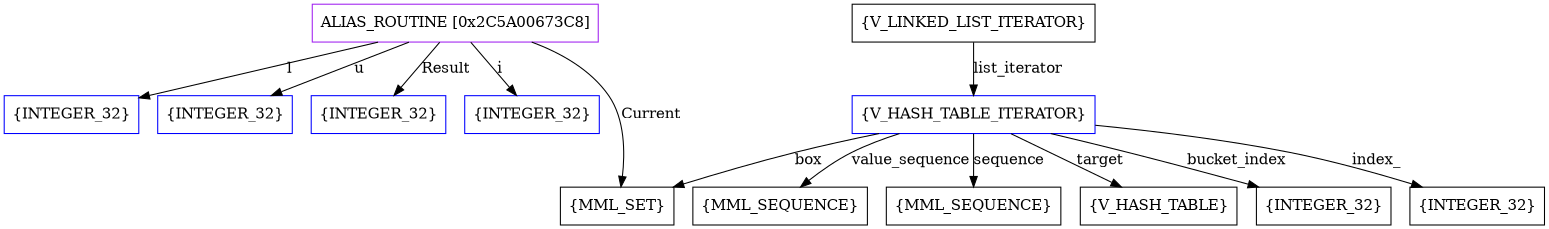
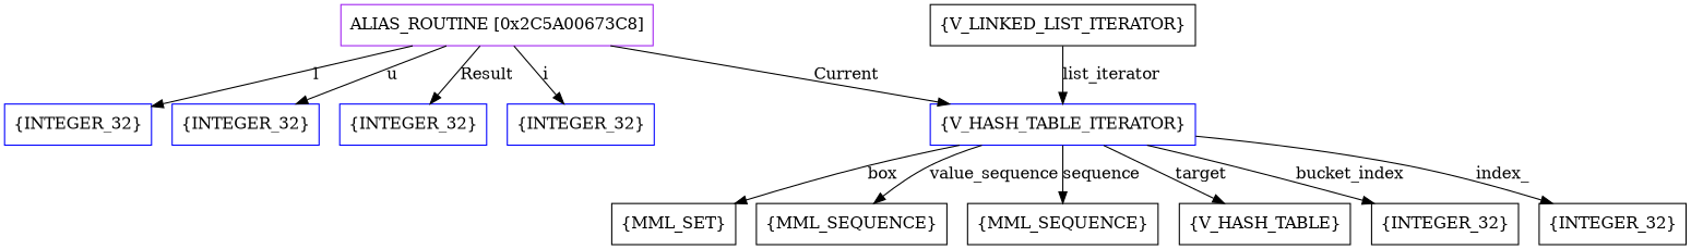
  digraph {
    node [shape=box]
    n1 [color=purple label=<ALIAS_ROUTINE [0x2C5A00673C8]>]
    n2 [color=blue label=<{V_HASH_TABLE_ITERATOR}>]
    n3 [color=blue label=<{INTEGER_32}>]
    n4 [color=blue label=<{INTEGER_32}>]
    n5 [color=blue label=<{INTEGER_32}>]
    n6 [color=blue label=<{INTEGER_32}>]
    n7 [label=<{INTEGER_32}>]
    n8 [label=<{MML_SET}>]
    n9 [label=<{MML_SEQUENCE}>]
    n10 [label=<{MML_SEQUENCE}>]
    n11 [label=<{V_HASH_TABLE}>]
    n12 [label=<{INTEGER_32}>]
    n13 [label=<{V_LINKED_LIST_ITERATOR}>]
-   n1 -> n8 [label=<Current>]
+   n1 -> n2 [label=<Current>]
    n1 -> n3 [label=<l>]
    n1 -> n4 [label=<u>]
    n1 -> n5 [label=<Result>]
    n1 -> n6 [label=<i>]
    n2 -> n7 [label=<index_>]
    n2 -> n8 [label=box]
    n2 -> n9 [label=<value_sequence>]
    n2 -> n10 [label=<sequence>]
    n2 -> n11 [label=<target>]
    n2 -> n12 [label=<bucket_index>]
    n13 -> n2 [label=<list_iterator>]
  }
